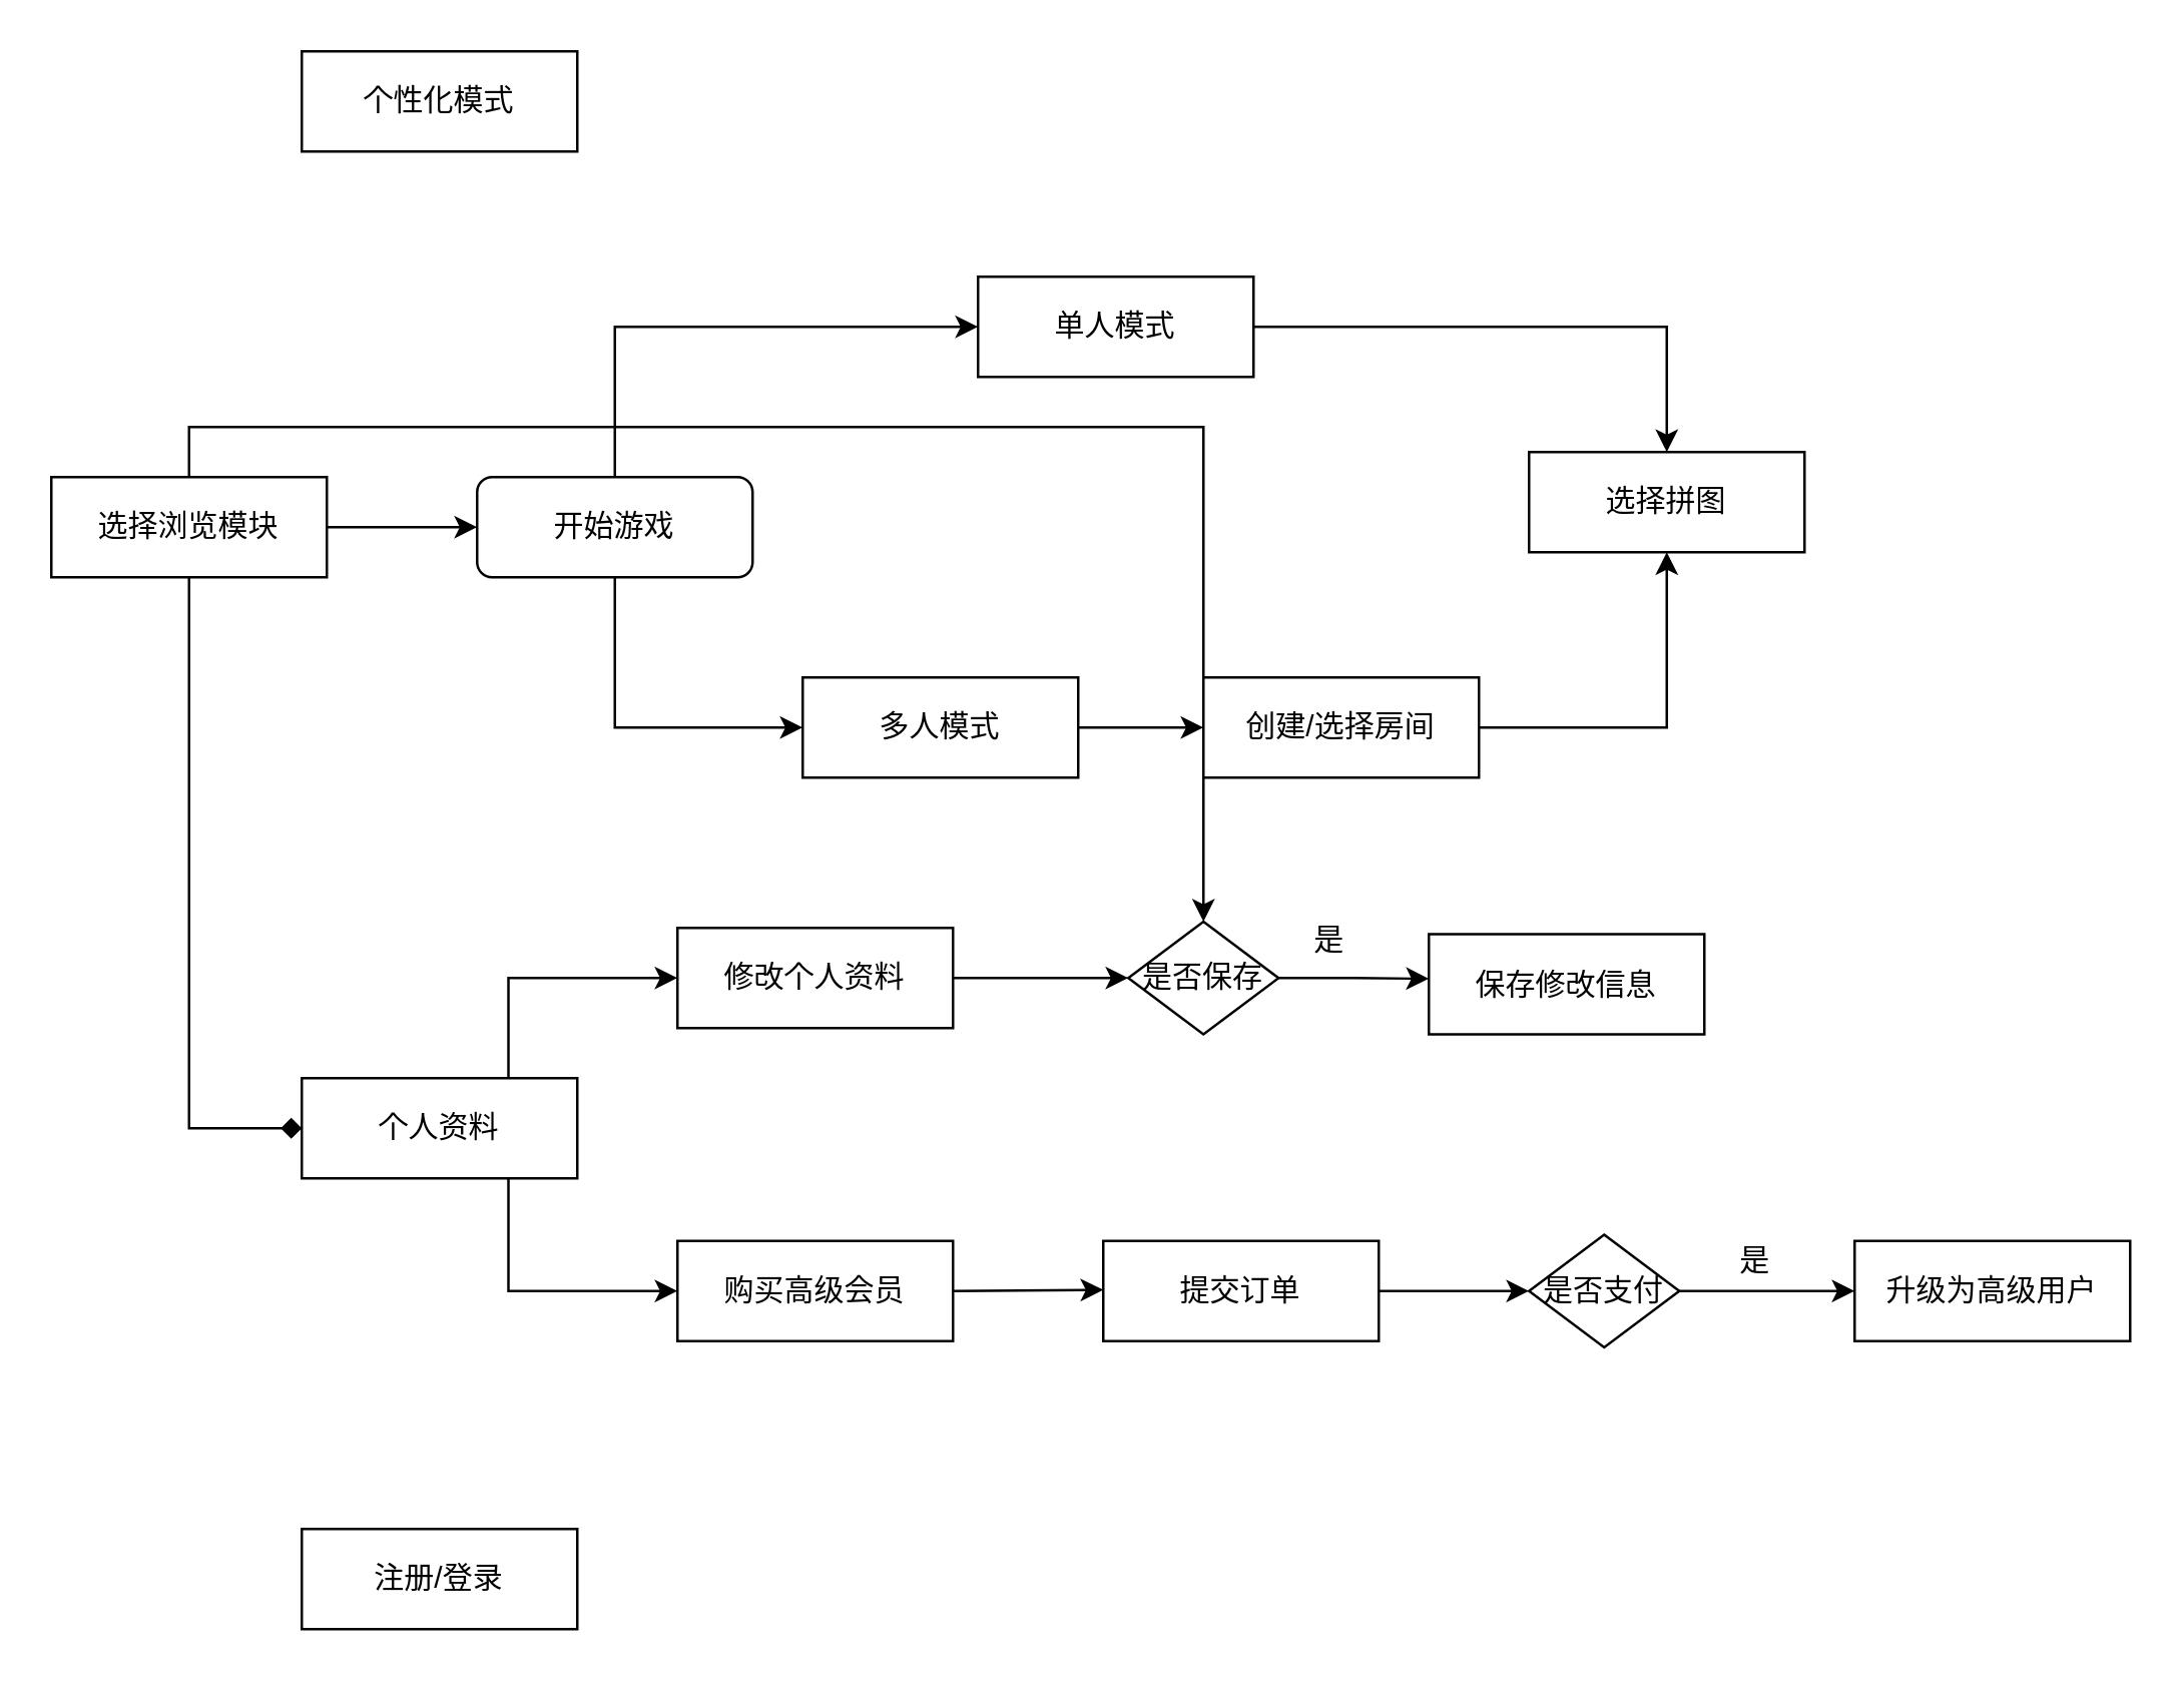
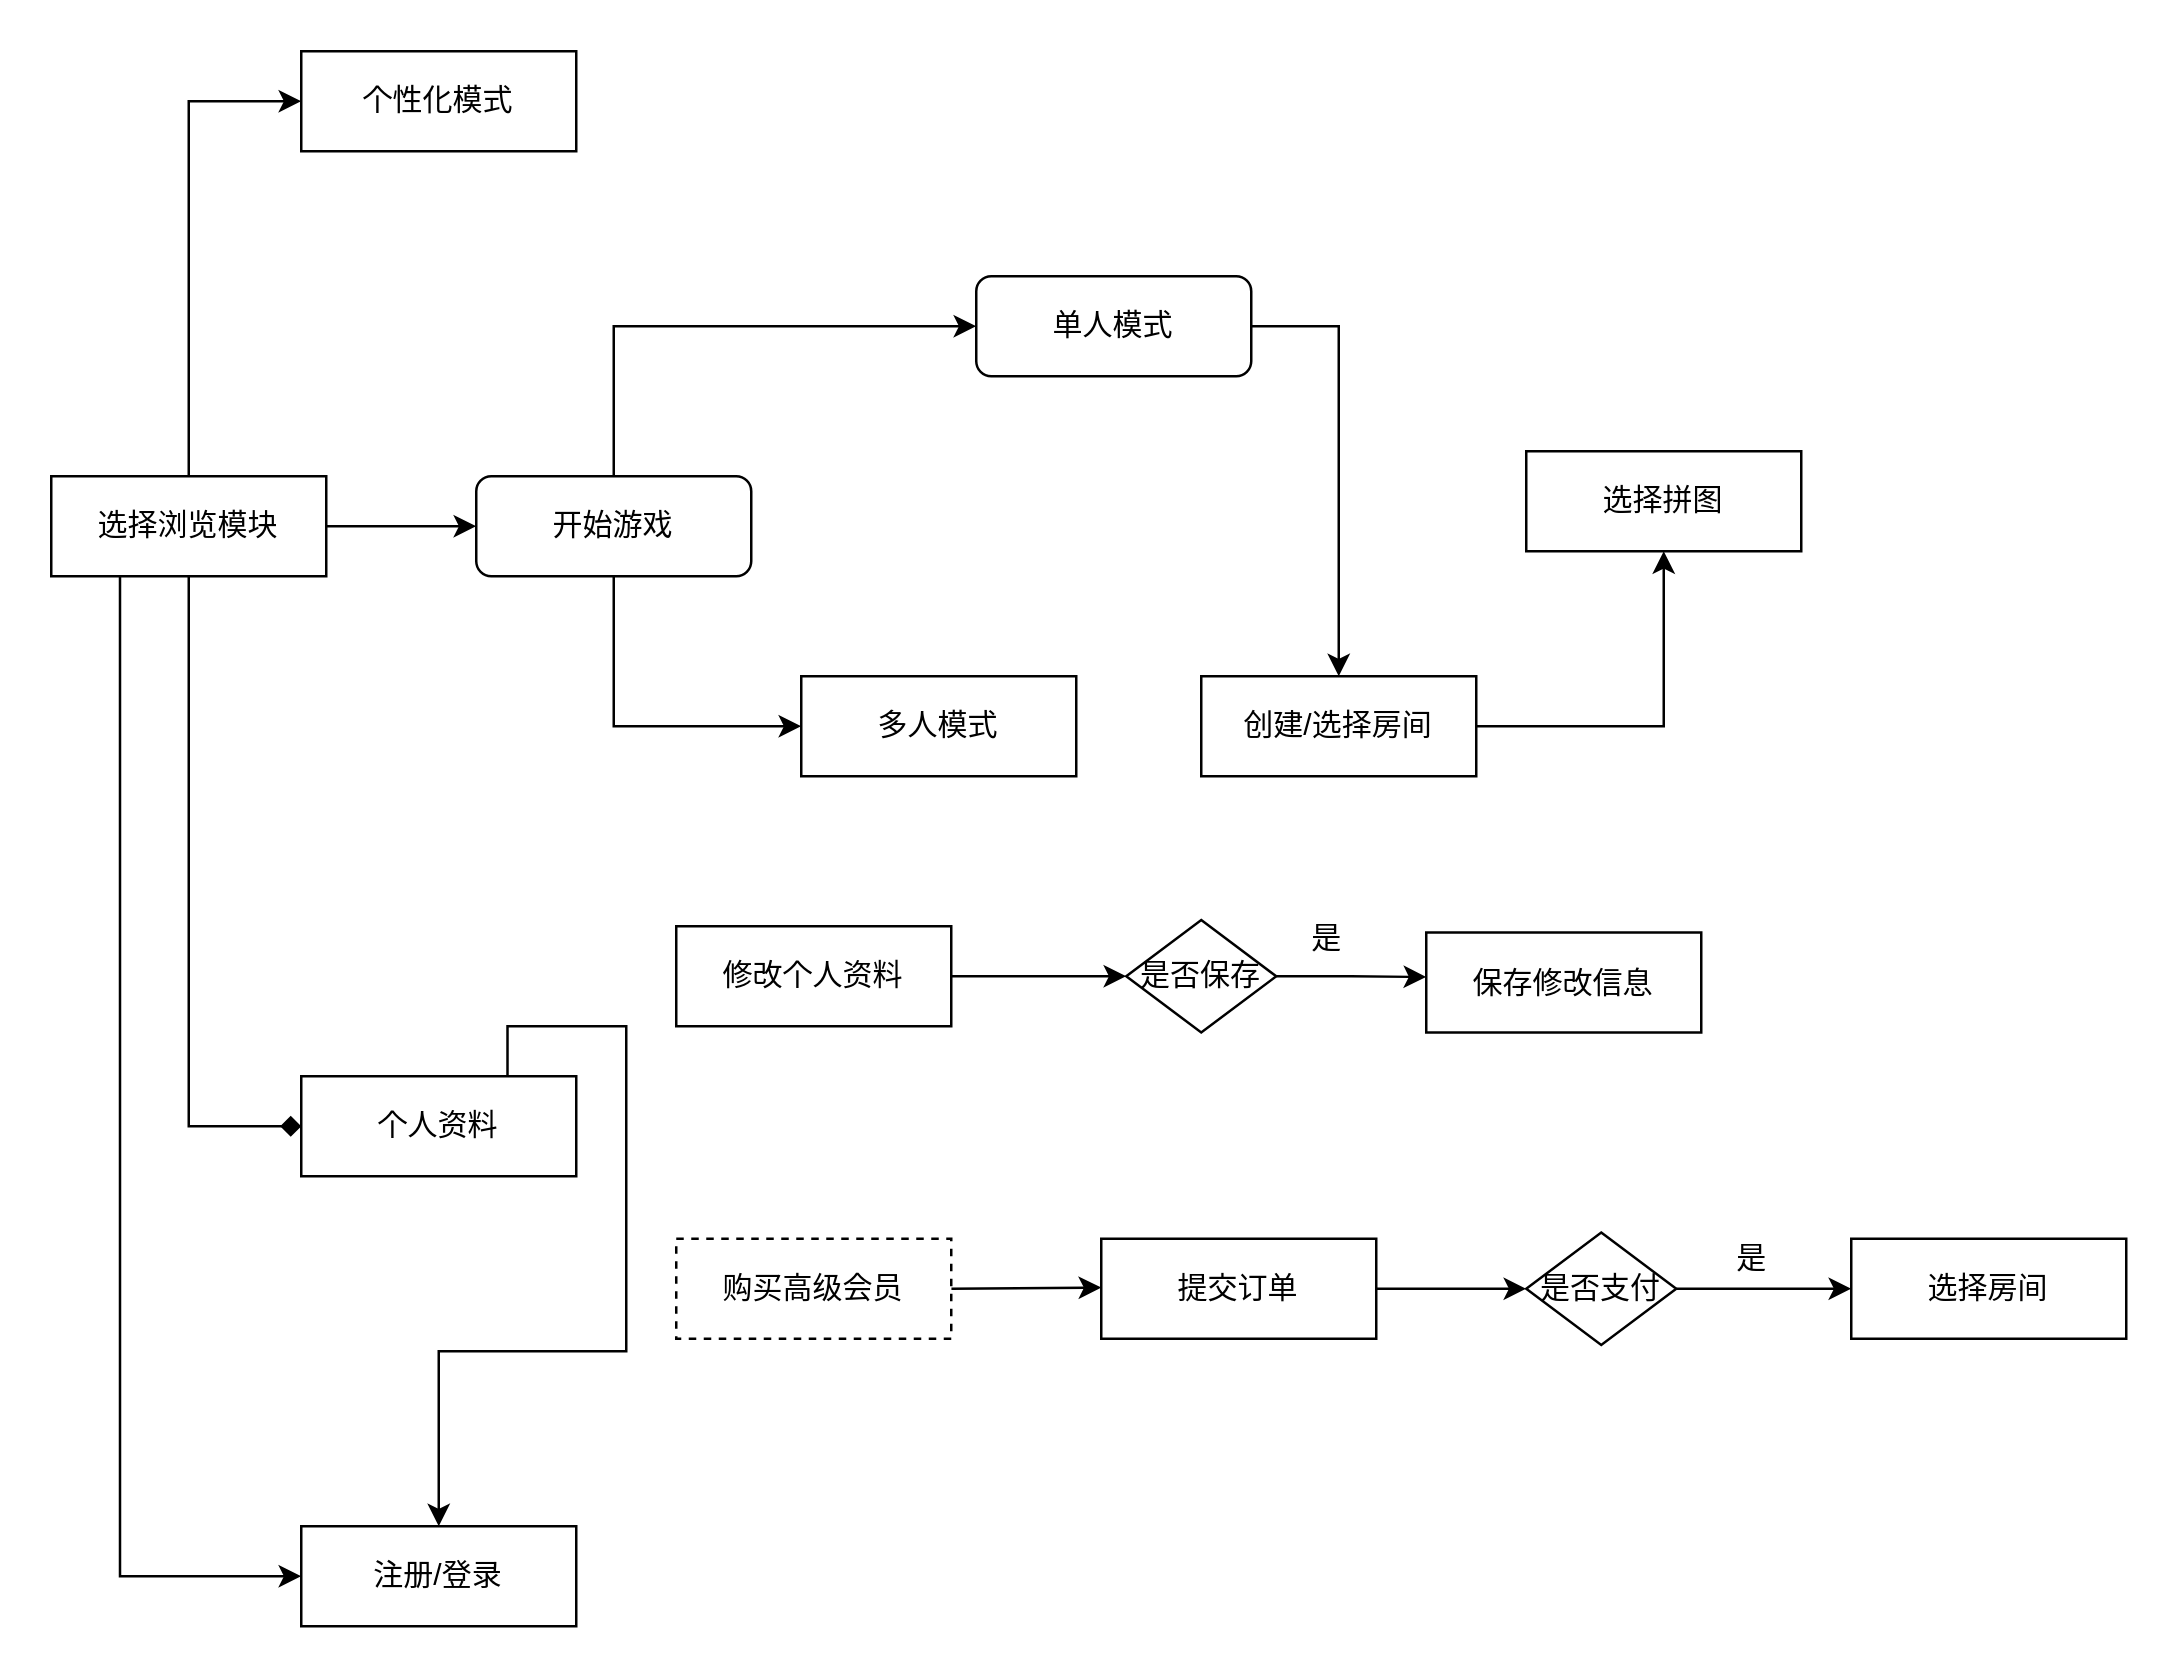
  <mxCell id="0" />
  <mxCell id="1" parent="0" />
  <mxCell id="2" style="edgeStyle=orthogonalEdgeStyle;rounded=0;orthogonalLoop=1;jettySize=auto;html=1;exitX=0.5;exitY=1;exitDx=0;exitDy=0;entryX=0;entryY=0.5;entryDx=0;entryDy=0;endArrow=diamond;" edge="1" parent="1" source="5" target="9"><mxGeometry relative="1" as="geometry" /></mxCell>
- <mxCell id="3" style="edgeStyle=orthogonalEdgeStyle;rounded=0;orthogonalLoop=1;jettySize=auto;html=1;exitX=0.5;exitY=0;exitDx=0;exitDy=0;" edge="1" parent="1" source="5" target="23"><mxGeometry relative="1" as="geometry" /></mxCell>
+ <mxCell id="3" style="edgeStyle=orthogonalEdgeStyle;rounded=0;orthogonalLoop=1;jettySize=auto;html=1;exitX=0.5;exitY=0;exitDx=0;exitDy=0;entryX=0;entryY=0.5;entryDx=0;entryDy=0;" edge="1" parent="1" source="5" target="6"><mxGeometry relative="1" as="geometry" /></mxCell>
+ <mxCell id="4" style="edgeStyle=orthogonalEdgeStyle;rounded=0;orthogonalLoop=1;jettySize=auto;html=1;exitX=0.25;exitY=1;exitDx=0;exitDy=0;entryX=0;entryY=0.5;entryDx=0;entryDy=0;" edge="1" parent="1" source="5" target="35"><mxGeometry relative="1" as="geometry" /></mxCell>
  <mxCell id="5" value="选择浏览模块" style="rounded=0;whiteSpace=wrap;html=1;" vertex="1" parent="1"><mxGeometry x="20" y="190" width="110" height="40" as="geometry" /></mxCell>
  <mxCell id="6" value="个性化模式" style="rounded=0;whiteSpace=wrap;html=1;" vertex="1" parent="1"><mxGeometry x="120" y="20" width="110" height="40" as="geometry" /></mxCell>
- <mxCell id="7" style="edgeStyle=orthogonalEdgeStyle;rounded=0;orthogonalLoop=1;jettySize=auto;html=1;exitX=0.75;exitY=0;exitDx=0;exitDy=0;entryX=0;entryY=0.5;entryDx=0;entryDy=0;" edge="1" parent="1" source="9" target="19"><mxGeometry relative="1" as="geometry" /></mxCell>
- <mxCell id="8" style="edgeStyle=orthogonalEdgeStyle;rounded=0;orthogonalLoop=1;jettySize=auto;html=1;exitX=0.75;exitY=1;exitDx=0;exitDy=0;entryX=0;entryY=0.5;entryDx=0;entryDy=0;" edge="1" parent="1" source="9" target="21"><mxGeometry relative="1" as="geometry" /></mxCell>
+ <mxCell id="7" style="edgeStyle=orthogonalEdgeStyle;rounded=0;orthogonalLoop=1;jettySize=auto;html=1;exitX=0.75;exitY=0;exitDx=0;exitDy=0;" edge="1" parent="1" source="9" target="35"><mxGeometry relative="1" as="geometry" /></mxCell>
  <mxCell id="9" value="个人资料" style="rounded=0;whiteSpace=wrap;html=1;" vertex="1" parent="1"><mxGeometry x="120" y="430" width="110" height="40" as="geometry" /></mxCell>
  <mxCell id="10" value="" style="edgeStyle=orthogonalEdgeStyle;rounded=0;orthogonalLoop=1;jettySize=auto;html=1;exitX=1;exitY=0.5;exitDx=0;exitDy=0;" edge="1" parent="1" source="5" target="13"><mxGeometry relative="1" as="geometry"><mxPoint x="200" y="210.316" as="targetPoint" /><mxPoint x="110" y="210" as="sourcePoint" /></mxGeometry></mxCell>
  <mxCell id="11" style="edgeStyle=orthogonalEdgeStyle;rounded=0;orthogonalLoop=1;jettySize=auto;html=1;exitX=0.5;exitY=0;exitDx=0;exitDy=0;entryX=0;entryY=0.5;entryDx=0;entryDy=0;" edge="1" parent="1" source="13" target="15"><mxGeometry relative="1" as="geometry" /></mxCell>
  <mxCell id="12" style="edgeStyle=orthogonalEdgeStyle;rounded=0;orthogonalLoop=1;jettySize=auto;html=1;exitX=0.5;exitY=1;exitDx=0;exitDy=0;entryX=0;entryY=0.5;entryDx=0;entryDy=0;" edge="1" parent="1" source="13" target="17"><mxGeometry relative="1" as="geometry" /></mxCell>
  <mxCell id="13" value="开始游戏" style="whiteSpace=wrap;html=1;rounded=1;" vertex="1" parent="1"><mxGeometry x="190" y="190" width="110" height="40" as="geometry" /></mxCell>
- <mxCell id="14" style="edgeStyle=orthogonalEdgeStyle;rounded=0;orthogonalLoop=1;jettySize=auto;html=1;exitX=1;exitY=0.5;exitDx=0;exitDy=0;entryX=0.5;entryY=0;entryDx=0;entryDy=0;" edge="1" parent="1" source="15" target="34"><mxGeometry relative="1" as="geometry" /></mxCell>
- <mxCell id="15" value="单人模式" style="rounded=0;whiteSpace=wrap;html=1;" vertex="1" parent="1"><mxGeometry x="390" y="110" width="110" height="40" as="geometry" /></mxCell>
- <mxCell id="16" style="edgeStyle=orthogonalEdgeStyle;rounded=0;orthogonalLoop=1;jettySize=auto;html=1;exitX=1;exitY=0.5;exitDx=0;exitDy=0;entryX=0;entryY=0.5;entryDx=0;entryDy=0;" edge="1" parent="1" source="17" target="33"><mxGeometry relative="1" as="geometry" /></mxCell>
+ <mxCell id="14" style="edgeStyle=orthogonalEdgeStyle;rounded=0;orthogonalLoop=1;jettySize=auto;html=1;exitX=1;exitY=0.5;exitDx=0;exitDy=0;" edge="1" parent="1" source="15" target="33"><mxGeometry relative="1" as="geometry" /></mxCell>
+ <mxCell id="15" value="单人模式" style="whiteSpace=wrap;html=1;rounded=1;" vertex="1" parent="1"><mxGeometry x="390" y="110" width="110" height="40" as="geometry" /></mxCell>
  <mxCell id="17" value="多人模式" style="rounded=0;whiteSpace=wrap;html=1;" vertex="1" parent="1"><mxGeometry x="320" y="270" width="110" height="40" as="geometry" /></mxCell>
  <mxCell id="18" style="edgeStyle=orthogonalEdgeStyle;rounded=0;orthogonalLoop=1;jettySize=auto;html=1;exitX=1;exitY=0.5;exitDx=0;exitDy=0;entryX=0;entryY=0.5;entryDx=0;entryDy=0;" edge="1" parent="1" source="19" target="23"><mxGeometry relative="1" as="geometry" /></mxCell>
  <mxCell id="19" value="修改个人资料" style="rounded=0;whiteSpace=wrap;html=1;" vertex="1" parent="1"><mxGeometry x="270" y="370" width="110" height="40" as="geometry" /></mxCell>
  <mxCell id="20" style="edgeStyle=orthogonalEdgeStyle;rounded=0;orthogonalLoop=1;jettySize=auto;html=1;exitX=1;exitY=0.5;exitDx=0;exitDy=0;" edge="1" parent="1" source="21"><mxGeometry relative="1" as="geometry"><mxPoint x="440" y="514.526" as="targetPoint" /></mxGeometry></mxCell>
- <mxCell id="21" value="购买高级会员" style="rounded=0;whiteSpace=wrap;html=1;" vertex="1" parent="1"><mxGeometry x="270" y="495" width="110" height="40" as="geometry" /></mxCell>
+ <mxCell id="21" value="购买高级会员" style="rounded=0;whiteSpace=wrap;html=1;dashed=1;" vertex="1" parent="1"><mxGeometry x="270" y="495" width="110" height="40" as="geometry" /></mxCell>
  <mxCell id="22" style="edgeStyle=orthogonalEdgeStyle;rounded=0;orthogonalLoop=1;jettySize=auto;html=1;exitX=1;exitY=0.5;exitDx=0;exitDy=0;" edge="1" parent="1" source="23"><mxGeometry relative="1" as="geometry"><mxPoint x="570" y="390.316" as="targetPoint" /></mxGeometry></mxCell>
  <mxCell id="23" value="是否保存" style="rhombus;whiteSpace=wrap;html=1;" vertex="1" parent="1"><mxGeometry x="450" y="367.5" width="60" height="45" as="geometry" /></mxCell>
  <mxCell id="24" value="是" style="text;html=1;align=center;verticalAlign=middle;resizable=0;points=[];autosize=1;strokeColor=none;fillColor=none;" vertex="1" parent="1"><mxGeometry x="510" y="360" width="40" height="30" as="geometry" /></mxCell>
  <mxCell id="25" value="保存修改信息" style="rounded=0;whiteSpace=wrap;html=1;" vertex="1" parent="1"><mxGeometry x="570" y="372.5" width="110" height="40" as="geometry" /></mxCell>
  <mxCell id="26" style="edgeStyle=orthogonalEdgeStyle;rounded=0;orthogonalLoop=1;jettySize=auto;html=1;exitX=1;exitY=0.5;exitDx=0;exitDy=0;entryX=0;entryY=0.5;entryDx=0;entryDy=0;" edge="1" parent="1" source="27" target="29"><mxGeometry relative="1" as="geometry" /></mxCell>
  <mxCell id="27" value="提交订单" style="rounded=0;whiteSpace=wrap;html=1;" vertex="1" parent="1"><mxGeometry x="440" y="495" width="110" height="40" as="geometry" /></mxCell>
  <mxCell id="28" style="edgeStyle=orthogonalEdgeStyle;rounded=0;orthogonalLoop=1;jettySize=auto;html=1;exitX=1;exitY=0.5;exitDx=0;exitDy=0;entryX=0;entryY=0.5;entryDx=0;entryDy=0;" edge="1" parent="1" source="29" target="30"><mxGeometry relative="1" as="geometry" /></mxCell>
  <mxCell id="29" value="是否支付" style="rhombus;whiteSpace=wrap;html=1;" vertex="1" parent="1"><mxGeometry x="610" y="492.5" width="60" height="45" as="geometry" /></mxCell>
- <mxCell id="30" value="升级为高级用户" style="rounded=0;whiteSpace=wrap;html=1;" vertex="1" parent="1"><mxGeometry x="740" y="495" width="110" height="40" as="geometry" /></mxCell>
+ <mxCell id="30" value="选择房间" style="rounded=0;whiteSpace=wrap;html=1;" vertex="1" parent="1"><mxGeometry x="740" y="495" width="110" height="40" as="geometry" /></mxCell>
  <mxCell id="31" value="是" style="text;html=1;align=center;verticalAlign=middle;resizable=0;points=[];autosize=1;strokeColor=none;fillColor=none;" vertex="1" parent="1"><mxGeometry x="680" y="488" width="40" height="30" as="geometry" /></mxCell>
  <mxCell id="32" style="edgeStyle=orthogonalEdgeStyle;rounded=0;orthogonalLoop=1;jettySize=auto;html=1;exitX=1;exitY=0.5;exitDx=0;exitDy=0;entryX=0.5;entryY=1;entryDx=0;entryDy=0;" edge="1" parent="1" source="33" target="34"><mxGeometry relative="1" as="geometry" /></mxCell>
  <mxCell id="33" value="创建/选择房间" style="rounded=0;whiteSpace=wrap;html=1;" vertex="1" parent="1"><mxGeometry x="480" y="270" width="110" height="40" as="geometry" /></mxCell>
  <mxCell id="34" value="选择拼图" style="rounded=0;whiteSpace=wrap;html=1;" vertex="1" parent="1"><mxGeometry x="610" y="180" width="110" height="40" as="geometry" /></mxCell>
  <mxCell id="35" value="注册/登录" style="rounded=0;whiteSpace=wrap;html=1;" vertex="1" parent="1"><mxGeometry x="120" y="610" width="110" height="40" as="geometry" /></mxCell>
